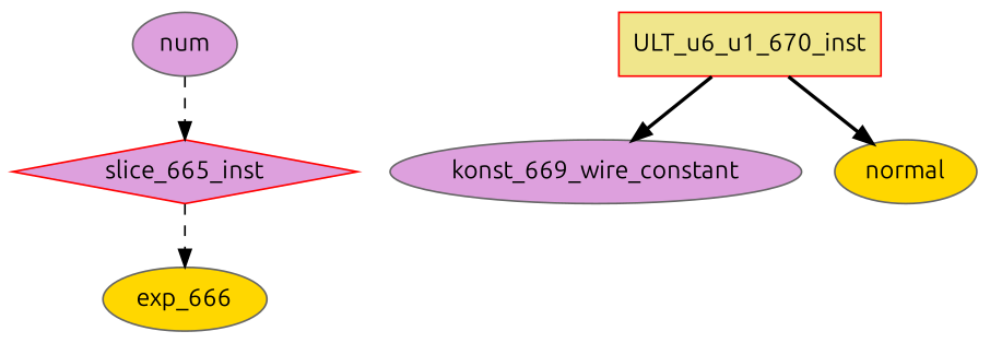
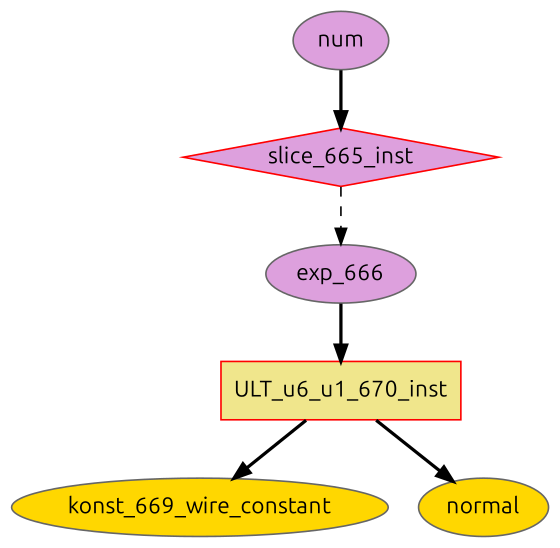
  digraph {
    fontname=Ubuntu
    node [color=gray40 fillcolor=gold fontname=Ubuntu style=filled]
    edge [fontname=Ubuntu style=bold]
-   exp_666 [shape=ellipse]
+   exp_666 [fillcolor=plum shape=ellipse]
    ULT_u6_u1_670_inst [color=red fillcolor=khaki shape=rectangle]
-   konst_669_wire_constant [fillcolor=plum shape=ellipse]
+   konst_669_wire_constant [shape=ellipse]
    normal
    slice_665_inst [color=red fillcolor=plum shape=diamond]
    num [fillcolor=plum]
+   exp_666 -> ULT_u6_u1_670_inst
    ULT_u6_u1_670_inst -> konst_669_wire_constant
    ULT_u6_u1_670_inst -> normal
    slice_665_inst -> exp_666 [style=dashed]
-   num -> slice_665_inst [style=dashed]
+   num -> slice_665_inst
  }
